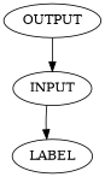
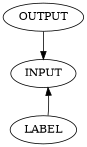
  digraph {
    OUTPUT [LABEL=INPUT]
    INPUT [LABEL=OUTPUT]
    LABEL [LABEL=NOT]
    OUTPUT -> INPUT
-   INPUT -> LABEL
+   LABEL -> INPUT
  }
